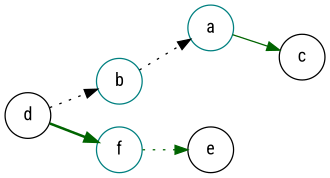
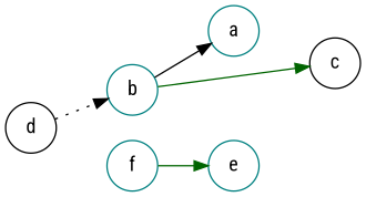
  digraph {
    fontname="Roboto Condensed"
    rankdir=LR
    node [color=teal fontname="Roboto Condensed" shape=circle]
    edge [color=darkgreen fontname="Roboto Condensed" style=solid]
    b
    a
    c [color=black]
    d [color=black]
    f
-   e [color=black]
-   b -> a [color=black style=dotted]
-   a -> c
+   e
+   b -> a [color=black]
+   b -> c
    d -> b [color=black style=dotted]
-   d -> f [style=bold]
-   f -> e [style=dotted]
+   f -> e
  }
